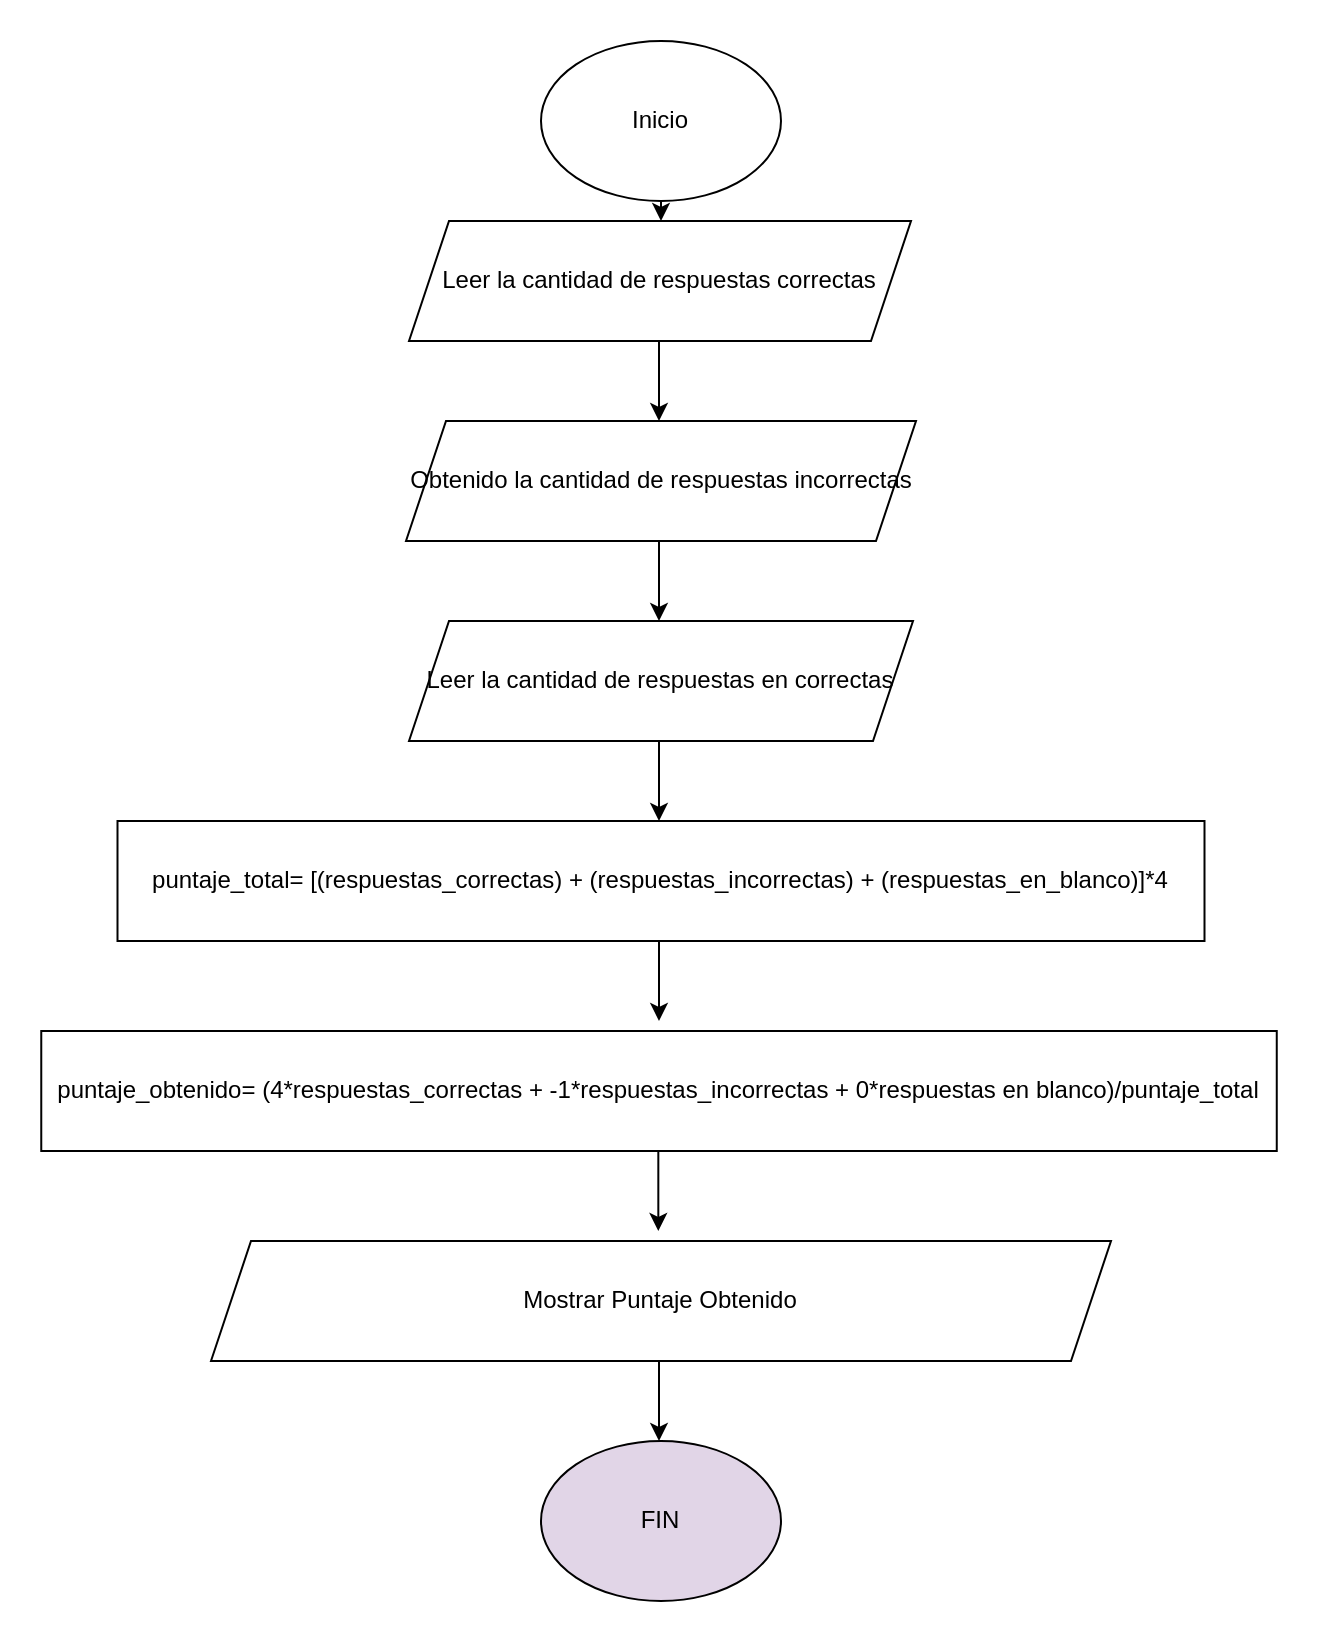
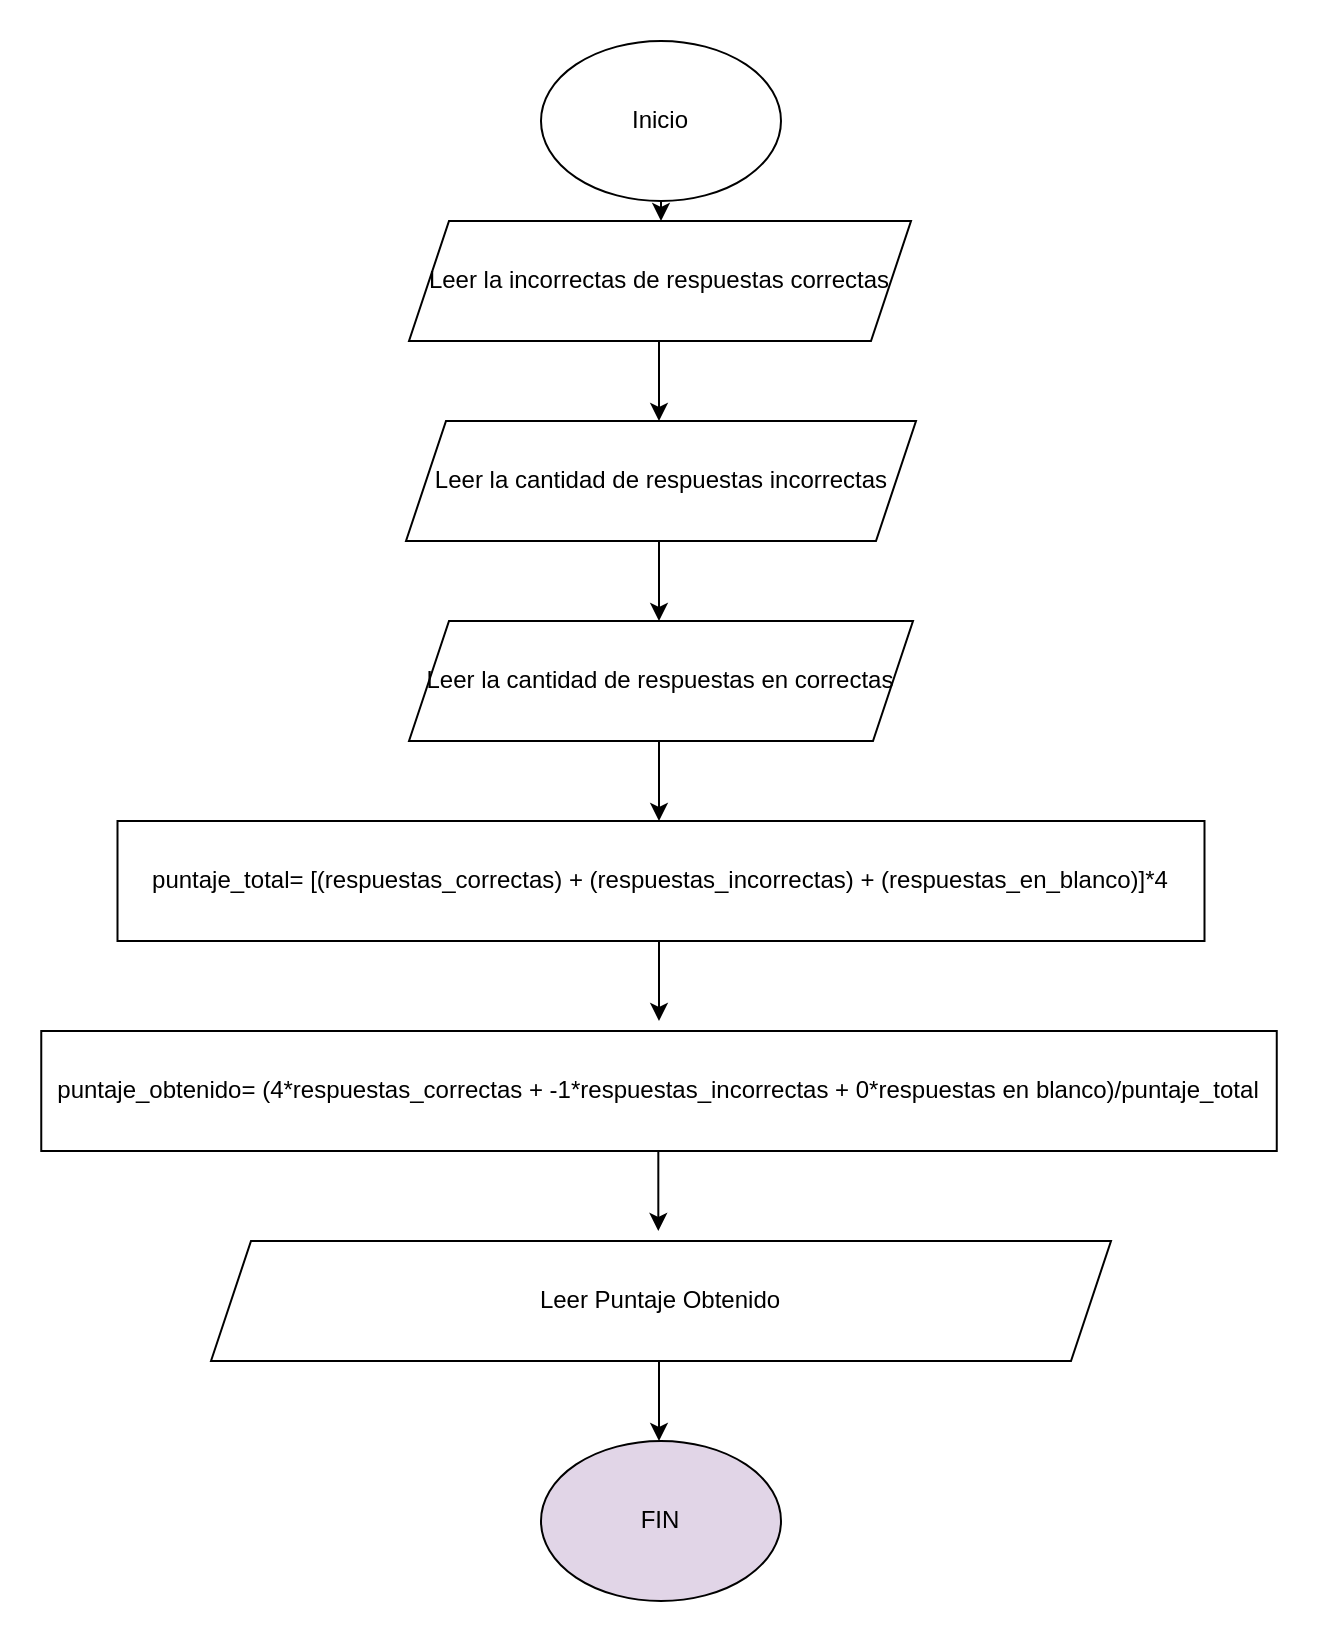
  <mxCell id="0" />
  <mxCell id="1" parent="0" />
  <mxCell id="2" value="Inicio" style="ellipse;whiteSpace=wrap;html=1;" parent="1" vertex="1"><mxGeometry x="270" y="20" width="120" height="80" as="geometry" /></mxCell>
  <mxCell id="3" value="" style="endArrow=classic;html=1;rounded=0;exitX=0.5;exitY=1;exitDx=0;exitDy=0;" parent="1" source="2" edge="1"><mxGeometry width="50" height="50" relative="1" as="geometry"><mxPoint x="326" y="70" as="sourcePoint" /><mxPoint x="330" y="110" as="targetPoint" /></mxGeometry></mxCell>
- <mxCell id="4" value="Leer la cantidad de respuestas correctas" style="shape=parallelogram;perimeter=parallelogramPerimeter;whiteSpace=wrap;html=1;fixedSize=1;" parent="1" vertex="1"><mxGeometry x="204" y="110" width="251" height="60" as="geometry" /></mxCell>
+ <mxCell id="4" value="Leer la incorrectas de respuestas correctas" style="shape=parallelogram;perimeter=parallelogramPerimeter;whiteSpace=wrap;html=1;fixedSize=1;" parent="1" vertex="1"><mxGeometry x="204" y="110" width="251" height="60" as="geometry" /></mxCell>
  <mxCell id="5" value="" style="endArrow=classic;html=1;rounded=0;exitX=0.5;exitY=1;exitDx=0;exitDy=0;" parent="1" edge="1"><mxGeometry width="50" height="50" relative="1" as="geometry"><mxPoint x="329" y="170" as="sourcePoint" /><mxPoint x="329" y="210" as="targetPoint" /></mxGeometry></mxCell>
- <mxCell id="6" value="Obtenido la cantidad de respuestas incorrectas" style="shape=parallelogram;perimeter=parallelogramPerimeter;whiteSpace=wrap;html=1;fixedSize=1;" parent="1" vertex="1"><mxGeometry x="202.5" y="210" width="255" height="60" as="geometry" /></mxCell>
+ <mxCell id="6" value="Leer la cantidad de respuestas incorrectas" style="shape=parallelogram;perimeter=parallelogramPerimeter;whiteSpace=wrap;html=1;fixedSize=1;" parent="1" vertex="1"><mxGeometry x="202.5" y="210" width="255" height="60" as="geometry" /></mxCell>
  <mxCell id="7" value="" style="endArrow=classic;html=1;rounded=0;exitX=0.5;exitY=1;exitDx=0;exitDy=0;" parent="1" edge="1"><mxGeometry width="50" height="50" relative="1" as="geometry"><mxPoint x="329" y="270" as="sourcePoint" /><mxPoint x="329" y="310" as="targetPoint" /></mxGeometry></mxCell>
  <mxCell id="8" value="Leer la cantidad de respuestas en correctas" style="shape=parallelogram;perimeter=parallelogramPerimeter;whiteSpace=wrap;html=1;fixedSize=1;" parent="1" vertex="1"><mxGeometry x="204" y="310" width="252" height="60" as="geometry" /></mxCell>
  <mxCell id="9" value="" style="endArrow=classic;html=1;rounded=0;exitX=0.5;exitY=1;exitDx=0;exitDy=0;" parent="1" edge="1"><mxGeometry width="50" height="50" relative="1" as="geometry"><mxPoint x="329" y="370" as="sourcePoint" /><mxPoint x="329" y="410" as="targetPoint" /></mxGeometry></mxCell>
  <mxCell id="10" value="puntaje_obtenido= (4*respuestas_correctas + -1*respuestas_incorrectas + 0*respuestas en blanco)/puntaje_total" style="rounded=0;whiteSpace=wrap;html=1;" parent="1" vertex="1"><mxGeometry x="20.13" y="515" width="617.75" height="60" as="geometry" /></mxCell>
  <mxCell id="11" value="puntaje_total= [(respuestas_correctas) + (respuestas_incorrectas) + (respuestas_en_blanco)]*4" style="rounded=0;whiteSpace=wrap;html=1;" parent="1" vertex="1"><mxGeometry x="58.25" y="410" width="543.5" height="60" as="geometry" /></mxCell>
  <mxCell id="12" value="" style="endArrow=classic;html=1;rounded=0;exitX=0.5;exitY=1;exitDx=0;exitDy=0;" parent="1" edge="1"><mxGeometry width="50" height="50" relative="1" as="geometry"><mxPoint x="329" y="470" as="sourcePoint" /><mxPoint x="329" y="510" as="targetPoint" /></mxGeometry></mxCell>
  <mxCell id="13" value="" style="endArrow=classic;html=1;rounded=0;exitX=0.5;exitY=1;exitDx=0;exitDy=0;" parent="1" edge="1"><mxGeometry width="50" height="50" relative="1" as="geometry"><mxPoint x="328.66" y="575" as="sourcePoint" /><mxPoint x="328.66" y="615" as="targetPoint" /></mxGeometry></mxCell>
- <mxCell id="14" value="Mostrar Puntaje Obtenido" style="shape=parallelogram;perimeter=parallelogramPerimeter;whiteSpace=wrap;html=1;fixedSize=1;" parent="1" vertex="1"><mxGeometry x="105" y="620" width="450" height="60" as="geometry" /></mxCell>
+ <mxCell id="14" value="Leer Puntaje Obtenido" style="shape=parallelogram;perimeter=parallelogramPerimeter;whiteSpace=wrap;html=1;fixedSize=1;" parent="1" vertex="1"><mxGeometry x="105" y="620" width="450" height="60" as="geometry" /></mxCell>
  <mxCell id="15" value="" style="endArrow=classic;html=1;rounded=0;exitX=0.5;exitY=1;exitDx=0;exitDy=0;" parent="1" edge="1"><mxGeometry width="50" height="50" relative="1" as="geometry"><mxPoint x="329" y="680" as="sourcePoint" /><mxPoint x="329" y="720" as="targetPoint" /></mxGeometry></mxCell>
  <mxCell id="16" value="FIN" style="ellipse;whiteSpace=wrap;html=1;fillColor=#e1d5e7;" parent="1" vertex="1"><mxGeometry x="270" y="720" width="120" height="80" as="geometry" /></mxCell>
